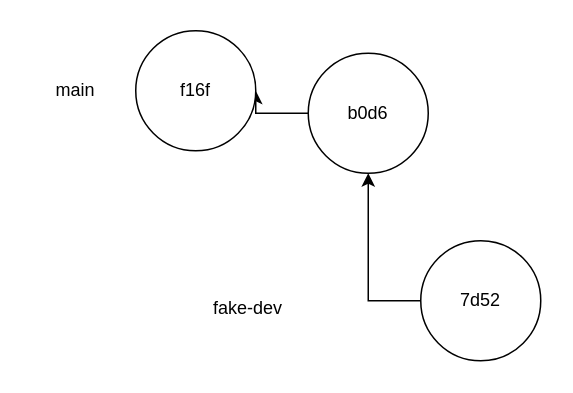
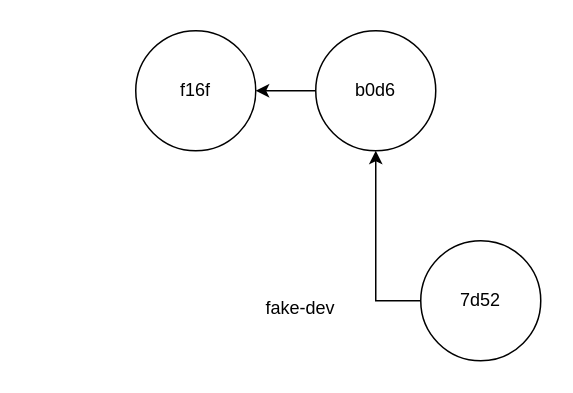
  <mxCell id="0" />
  <mxCell id="1" parent="0" />
  <mxCell id="2" style="edgeStyle=orthogonalEdgeStyle;rounded=0;orthogonalLoop=1;jettySize=auto;html=1;exitX=0;exitY=0.5;exitDx=0;exitDy=0;entryX=1;entryY=0.5;entryDx=0;entryDy=0;" edge="1" parent="1" source="3" target="4"><mxGeometry relative="1" as="geometry" /></mxCell>
- <mxCell id="3" value="b0d6" style="ellipse;whiteSpace=wrap;html=1;aspect=fixed;" vertex="1" parent="1"><mxGeometry x="205" y="35" width="80" height="80" as="geometry" /></mxCell>
+ <mxCell id="3" value="b0d6" style="ellipse;whiteSpace=wrap;html=1;aspect=fixed;" vertex="1" parent="1"><mxGeometry x="210" y="20" width="80" height="80" as="geometry" /></mxCell>
  <mxCell id="4" value="f16f" style="ellipse;whiteSpace=wrap;html=1;aspect=fixed;" vertex="1" parent="1"><mxGeometry x="90" y="20" width="80" height="80" as="geometry" /></mxCell>
- <mxCell id="5" value="main" style="text;html=1;align=center;verticalAlign=middle;whiteSpace=wrap;rounded=0;" vertex="1" parent="1"><mxGeometry x="20" y="45" width="60" height="30" as="geometry" /></mxCell>
  <mxCell id="6" style="edgeStyle=orthogonalEdgeStyle;rounded=0;orthogonalLoop=1;jettySize=auto;html=1;exitX=0;exitY=0.5;exitDx=0;exitDy=0;entryX=0.5;entryY=1;entryDx=0;entryDy=0;" edge="1" parent="1" source="7" target="3"><mxGeometry relative="1" as="geometry" /></mxCell>
  <mxCell id="7" value="7d52" style="ellipse;whiteSpace=wrap;html=1;aspect=fixed;" vertex="1" parent="1"><mxGeometry x="280" y="160" width="80" height="80" as="geometry" /></mxCell>
- <mxCell id="8" value="fake-dev" style="text;html=1;align=center;verticalAlign=middle;whiteSpace=wrap;rounded=0;" vertex="1" parent="1"><mxGeometry x="135" y="190" width="60" height="30" as="geometry" /></mxCell>
+ <mxCell id="8" value="fake-dev" style="text;html=1;align=center;verticalAlign=middle;whiteSpace=wrap;rounded=0;" vertex="1" parent="1"><mxGeometry x="170" y="190" width="60" height="30" as="geometry" /></mxCell>
